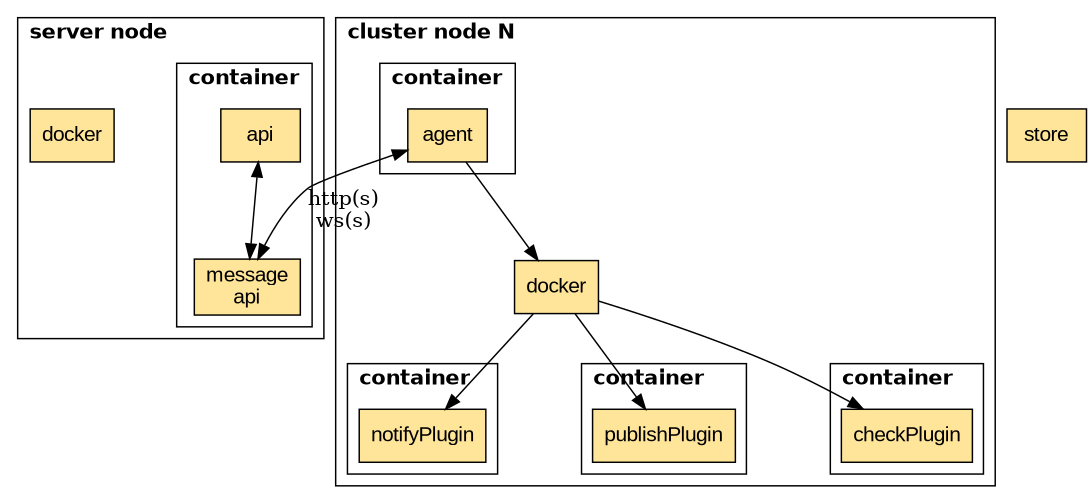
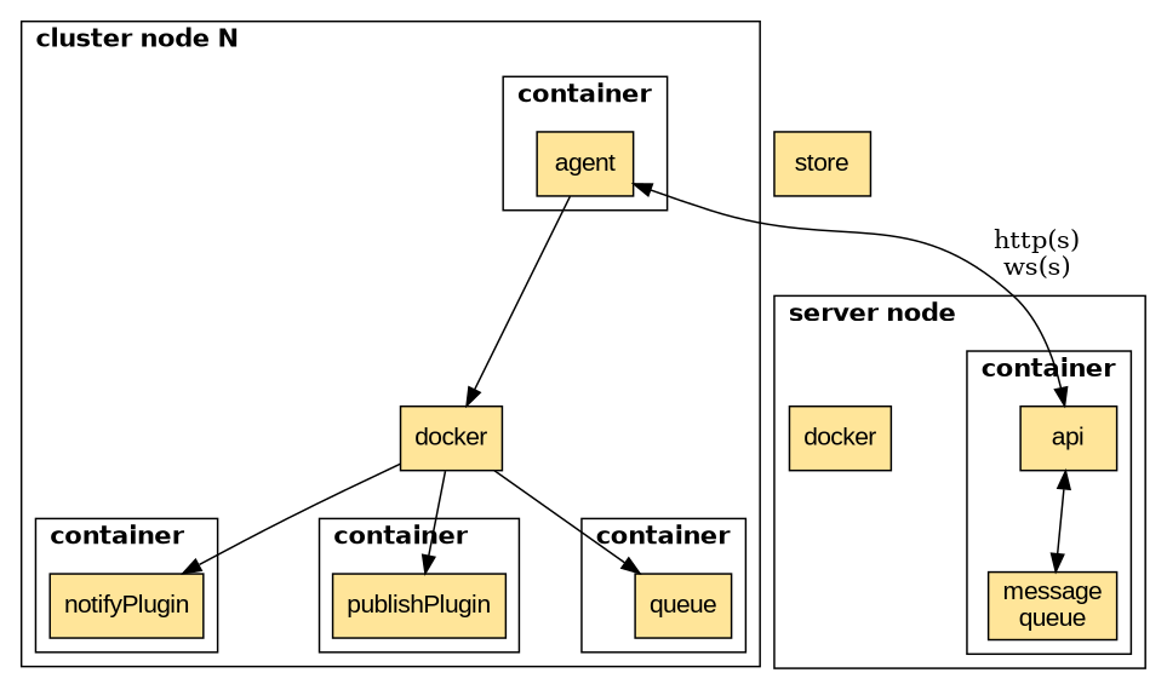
  digraph {
    fontname=helvetica
    nodesep=1
    splines=true
    node [fillcolor="#FFE599" fontname=Arial shape=box style=filled]
    n1 [label=api]
-   n2 [label=<message<BR/>api>]
+   n2 [label=<message<BR/>queue>]
    n3 [label=<docker>]
    n4 [label=agent]
    notifyPlugin
    publishPlugin
-   checkPlugin
+   checkPlugin [label=queue]
    n8 [label=<docker>]
    n9 [label=store]
    subgraph cluster_1 {
      label=<<B>server node</B>>
      labeljust=left
      n3
      subgraph cluster_2 {
        label=<<B>container</B>>
        labeljust=left
        n1
        n2
      }
    }
    subgraph cluster_3 {
      label=<<B>cluster node N</B>>
      labeljust=left
      n8
      subgraph cluster_4 {
        label=<<B>container</B>>
        labeljust=left
        n4
      }
      subgraph cluster_5 {
        label=<<B>container</B>>
        labeljust=left
        notifyPlugin
      }
      subgraph cluster_6 {
        label=<<B>container</B>>
        labeljust=left
        publishPlugin
      }
      subgraph cluster_7 {
        label=<<B>container</B>>
        labeljust=left
        checkPlugin
      }
    }
    n1 -> n2 [dir=both]
-   n4 -> n2 [dir=both label=<http(s)<BR/>ws(s)>]
+   n4 -> n1 [dir=both label=<http(s)<BR/>ws(s)>]
    n4 -> n8
    n8 -> notifyPlugin
    n8 -> publishPlugin
    n8 -> checkPlugin
  }
